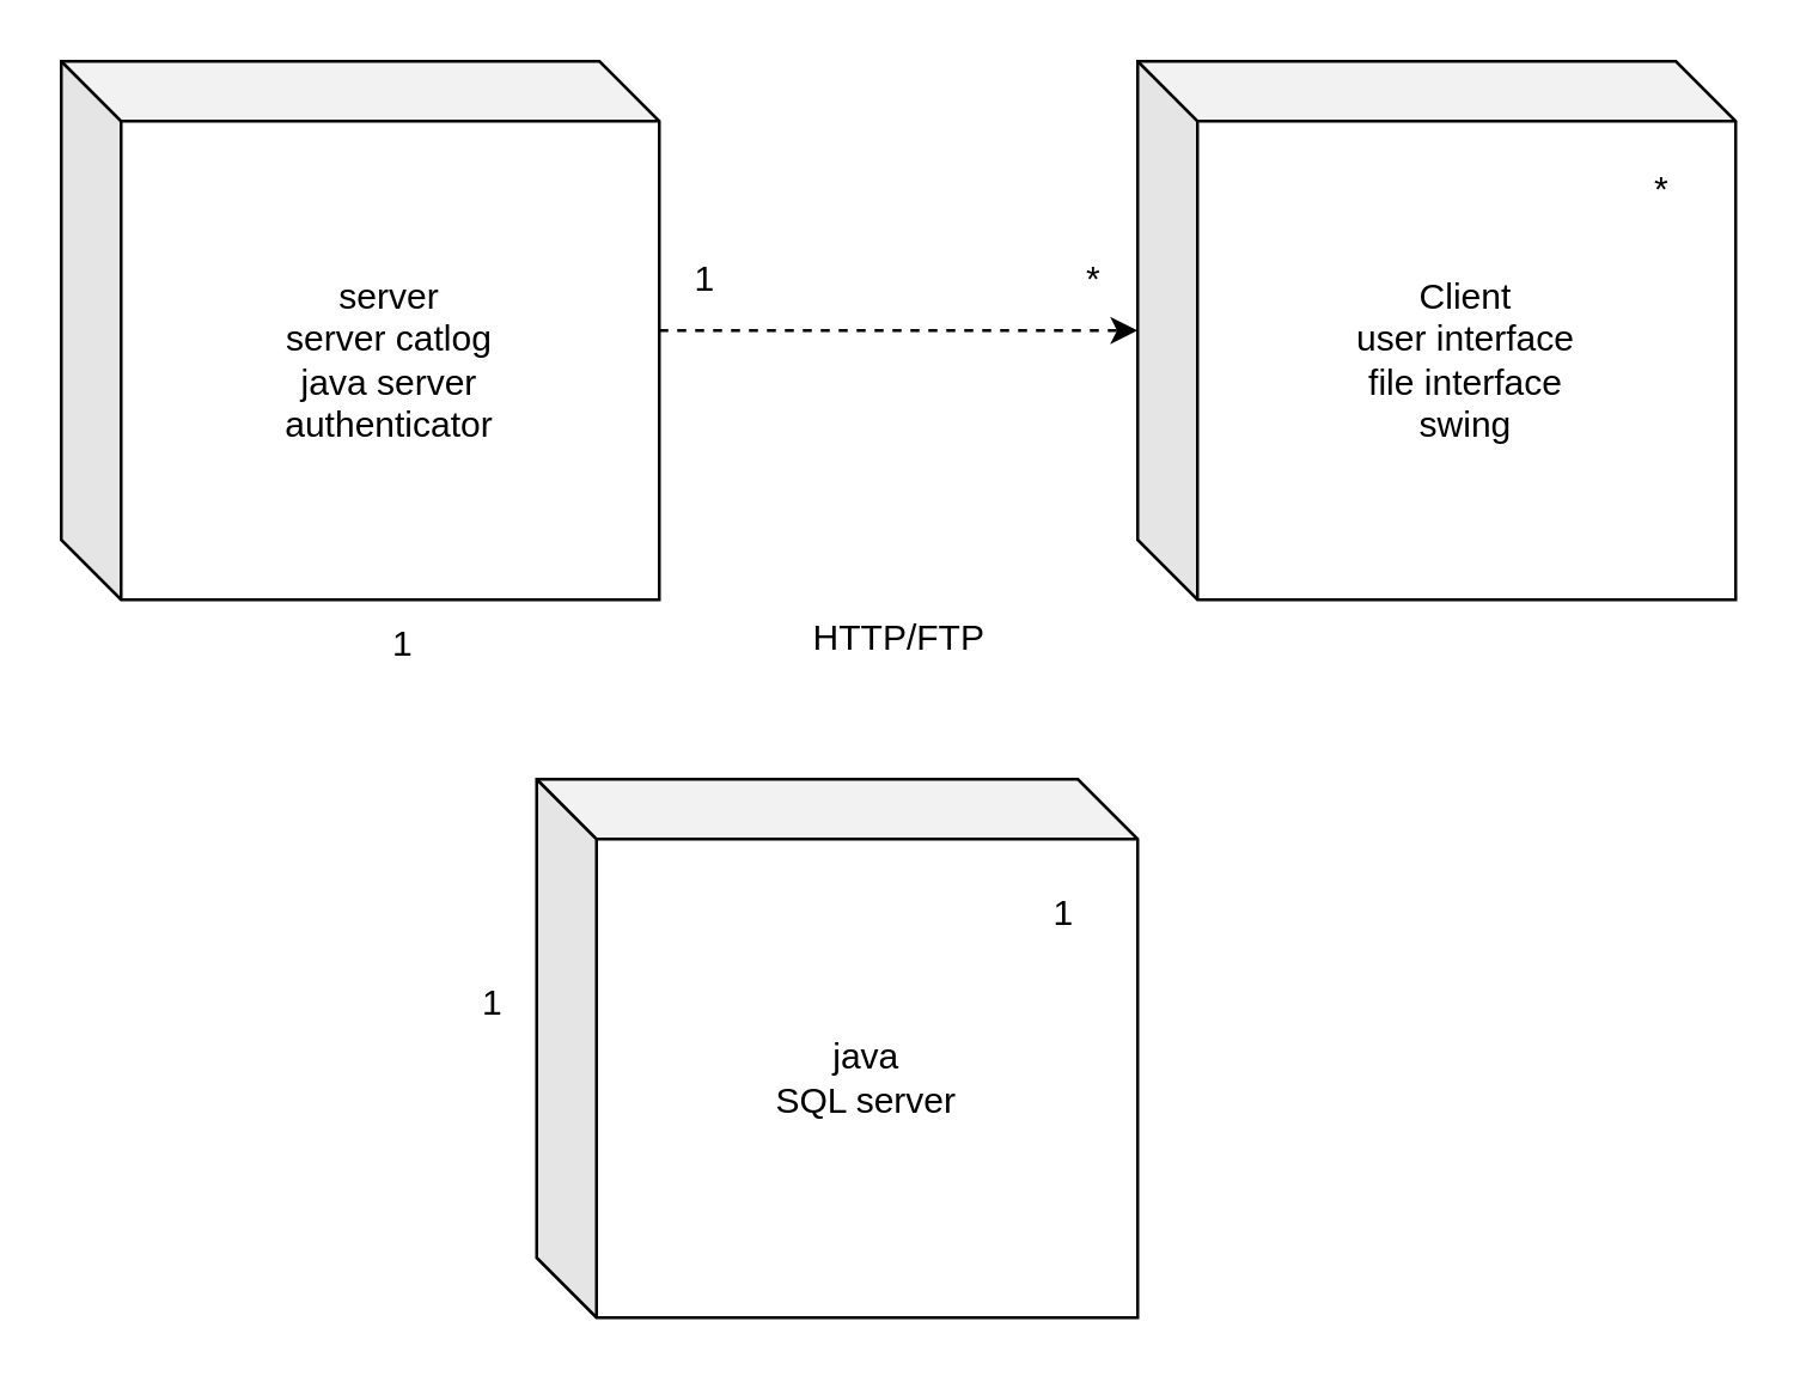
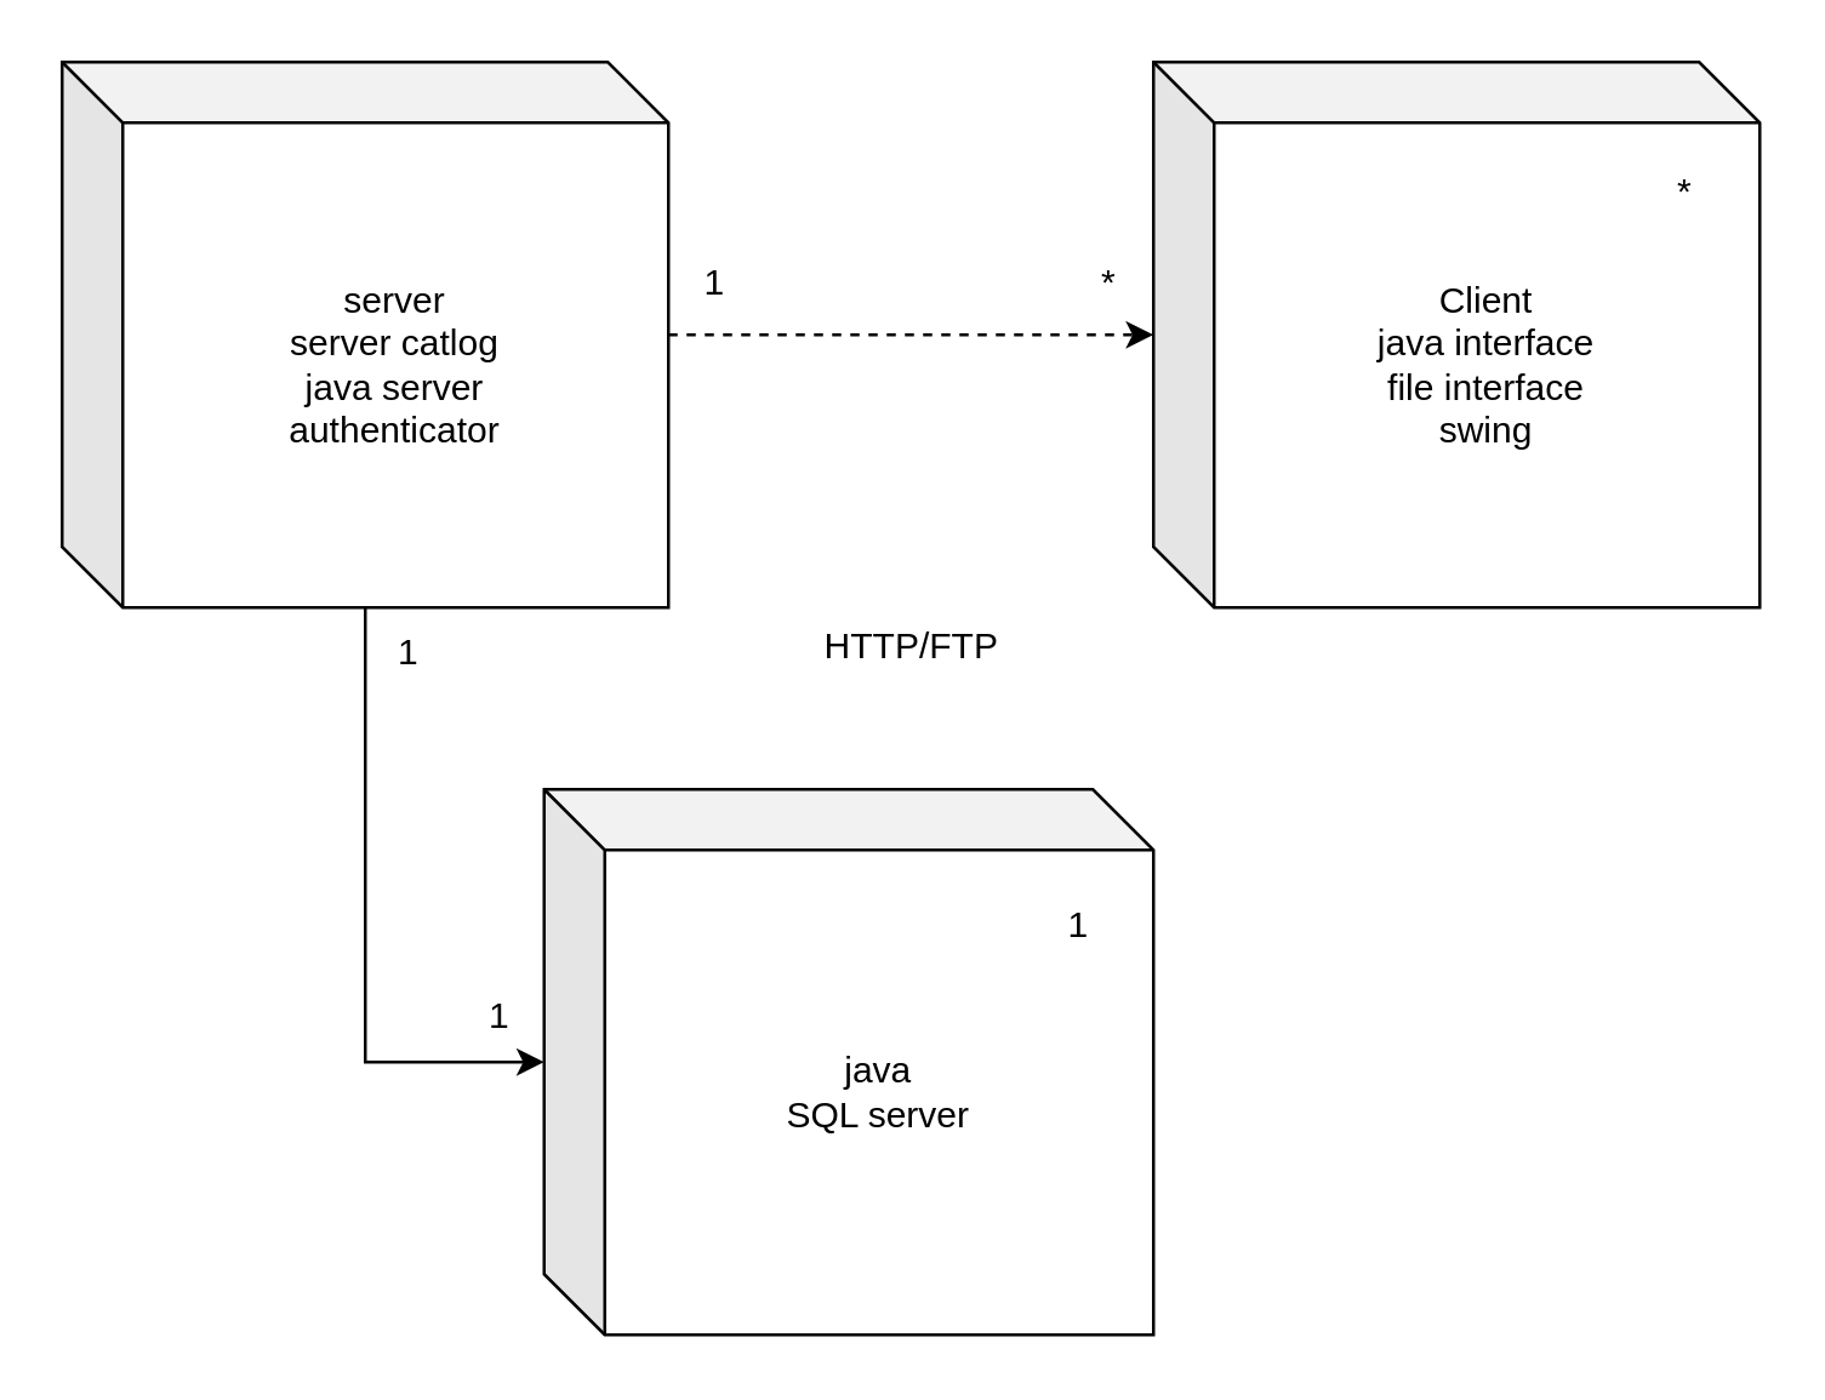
  <mxCell id="0" />
  <mxCell id="1" parent="0" />
- <mxCell id="2" value="&lt;div&gt;Client&lt;/div&gt;&lt;div&gt;user interface&lt;/div&gt;&lt;div&gt;file interface&lt;/div&gt;&lt;div&gt;swing&lt;br&gt;&lt;/div&gt;" style="shape=cube;whiteSpace=wrap;html=1;boundedLbl=1;backgroundOutline=1;darkOpacity=0.05;darkOpacity2=0.1;" vertex="1" parent="1"><mxGeometry x="380" y="20" width="200" height="180" as="geometry" /></mxCell>
+ <mxCell id="2" value="&lt;div&gt;Client&lt;/div&gt;&lt;div&gt;java interface&lt;/div&gt;&lt;div&gt;file interface&lt;/div&gt;&lt;div&gt;swing&lt;br&gt;&lt;/div&gt;" style="shape=cube;whiteSpace=wrap;html=1;boundedLbl=1;backgroundOutline=1;darkOpacity=0.05;darkOpacity2=0.1;" vertex="1" parent="1"><mxGeometry x="380" y="20" width="200" height="180" as="geometry" /></mxCell>
  <mxCell id="3" style="edgeStyle=orthogonalEdgeStyle;rounded=0;orthogonalLoop=1;jettySize=auto;html=1;dashed=1;" edge="1" parent="1" source="5" target="2"><mxGeometry relative="1" as="geometry" /></mxCell>
+ <mxCell id="4" style="edgeStyle=orthogonalEdgeStyle;rounded=0;orthogonalLoop=1;jettySize=auto;html=1;" edge="1" parent="1" source="5" target="6"><mxGeometry relative="1" as="geometry"><Array as="points"><mxPoint x="120" y="350" /></Array></mxGeometry></mxCell>
  <mxCell id="5" value="&lt;div&gt;server &lt;br&gt;&lt;/div&gt;&lt;div&gt;server catlog&lt;/div&gt;&lt;div&gt;java server&lt;/div&gt;&lt;div&gt;authenticator&lt;br&gt;&lt;/div&gt;" style="shape=cube;whiteSpace=wrap;html=1;boundedLbl=1;backgroundOutline=1;darkOpacity=0.05;darkOpacity2=0.1;" vertex="1" parent="1"><mxGeometry x="20" y="20" width="200" height="180" as="geometry" /></mxCell>
  <mxCell id="6" value="&lt;div&gt;java &lt;br&gt;&lt;/div&gt;&lt;div&gt;SQL server&lt;br&gt;&lt;/div&gt;" style="shape=cube;whiteSpace=wrap;html=1;boundedLbl=1;backgroundOutline=1;darkOpacity=0.05;darkOpacity2=0.1;" vertex="1" parent="1"><mxGeometry x="179" y="260" width="201" height="180" as="geometry" /></mxCell>
  <mxCell id="7" value="1" style="text;html=1;align=center;verticalAlign=middle;resizable=0;points=[];autosize=1;strokeColor=none;fillColor=none;" vertex="1" parent="1"><mxGeometry x="220" y="78" width="30" height="30" as="geometry" /></mxCell>
  <mxCell id="8" value="*" style="text;html=1;align=center;verticalAlign=middle;resizable=0;points=[];autosize=1;strokeColor=none;fillColor=none;" vertex="1" parent="1"><mxGeometry x="350" y="78" width="30" height="30" as="geometry" /></mxCell>
  <mxCell id="9" value="HTTP/FTP" style="text;html=1;align=center;verticalAlign=middle;resizable=0;points=[];autosize=1;strokeColor=none;fillColor=none;" vertex="1" parent="1"><mxGeometry x="260" y="198" width="80" height="30" as="geometry" /></mxCell>
  <mxCell id="10" value="*" style="text;html=1;align=center;verticalAlign=middle;resizable=0;points=[];autosize=1;strokeColor=none;fillColor=none;" vertex="1" parent="1"><mxGeometry x="540" y="48" width="30" height="30" as="geometry" /></mxCell>
  <mxCell id="11" value="1" style="text;html=1;align=center;verticalAlign=middle;resizable=0;points=[];autosize=1;strokeColor=none;fillColor=none;" vertex="1" parent="1"><mxGeometry x="340" y="290" width="30" height="30" as="geometry" /></mxCell>
  <mxCell id="12" value="1" style="text;html=1;align=center;verticalAlign=middle;resizable=0;points=[];autosize=1;strokeColor=none;fillColor=none;" vertex="1" parent="1"><mxGeometry x="149" y="320" width="30" height="30" as="geometry" /></mxCell>
  <mxCell id="13" value="1" style="text;html=1;align=center;verticalAlign=middle;resizable=0;points=[];autosize=1;strokeColor=none;fillColor=none;" vertex="1" parent="1"><mxGeometry x="119" y="200" width="30" height="30" as="geometry" /></mxCell>
